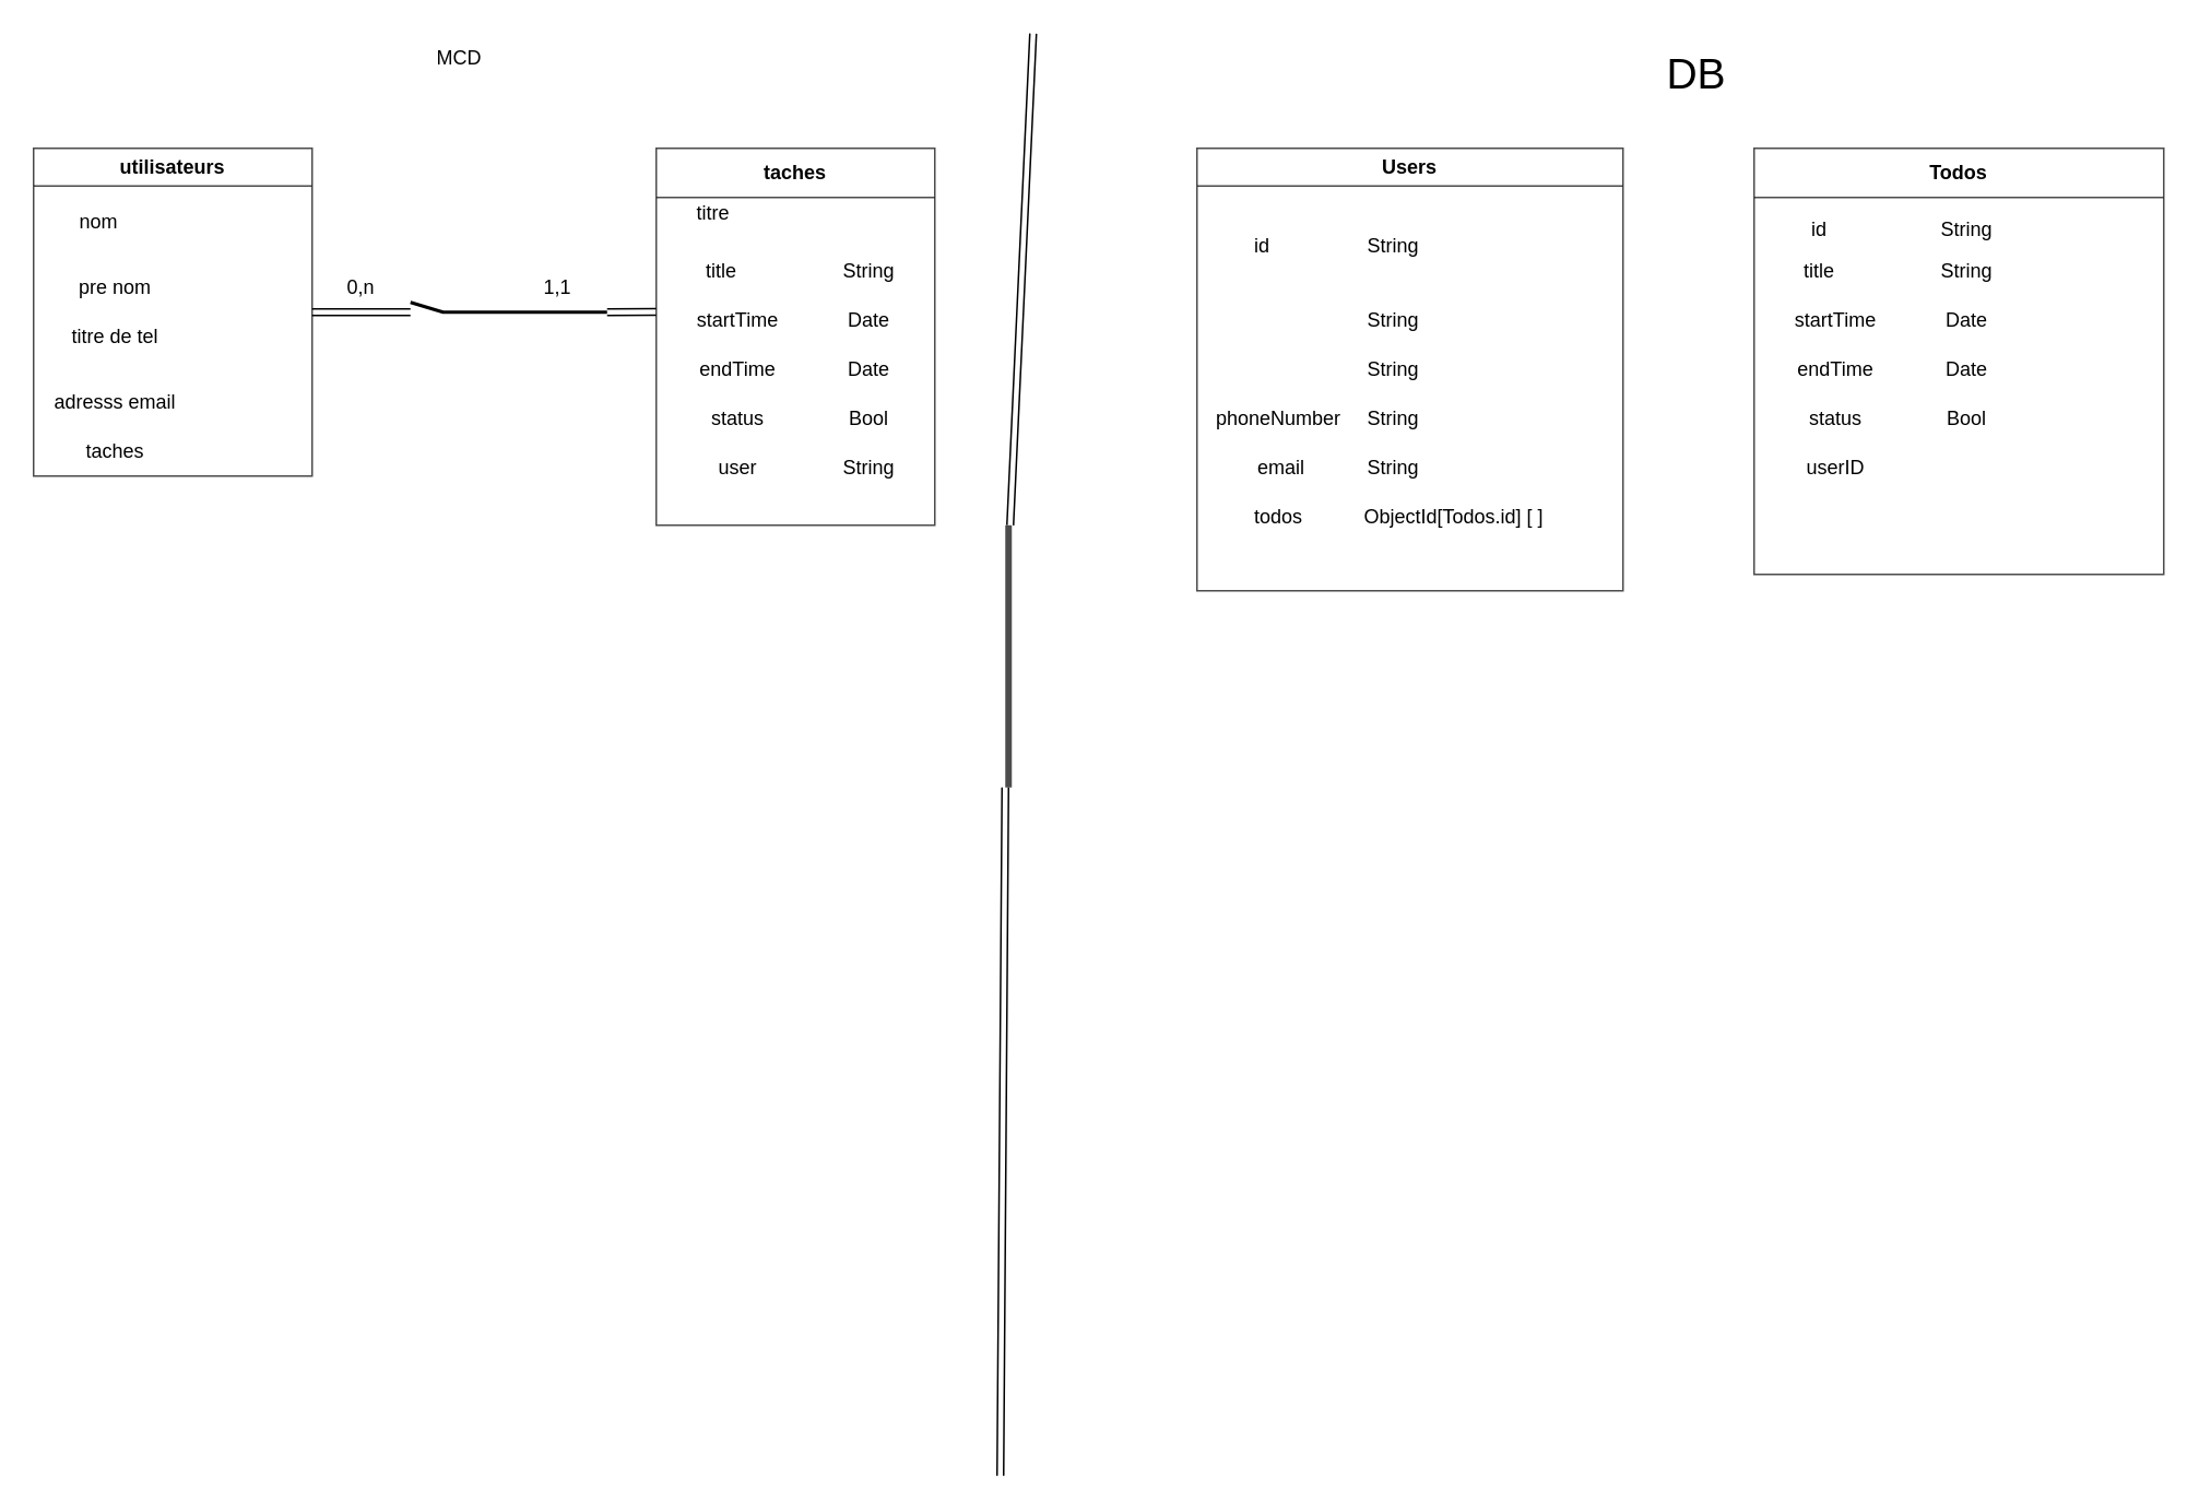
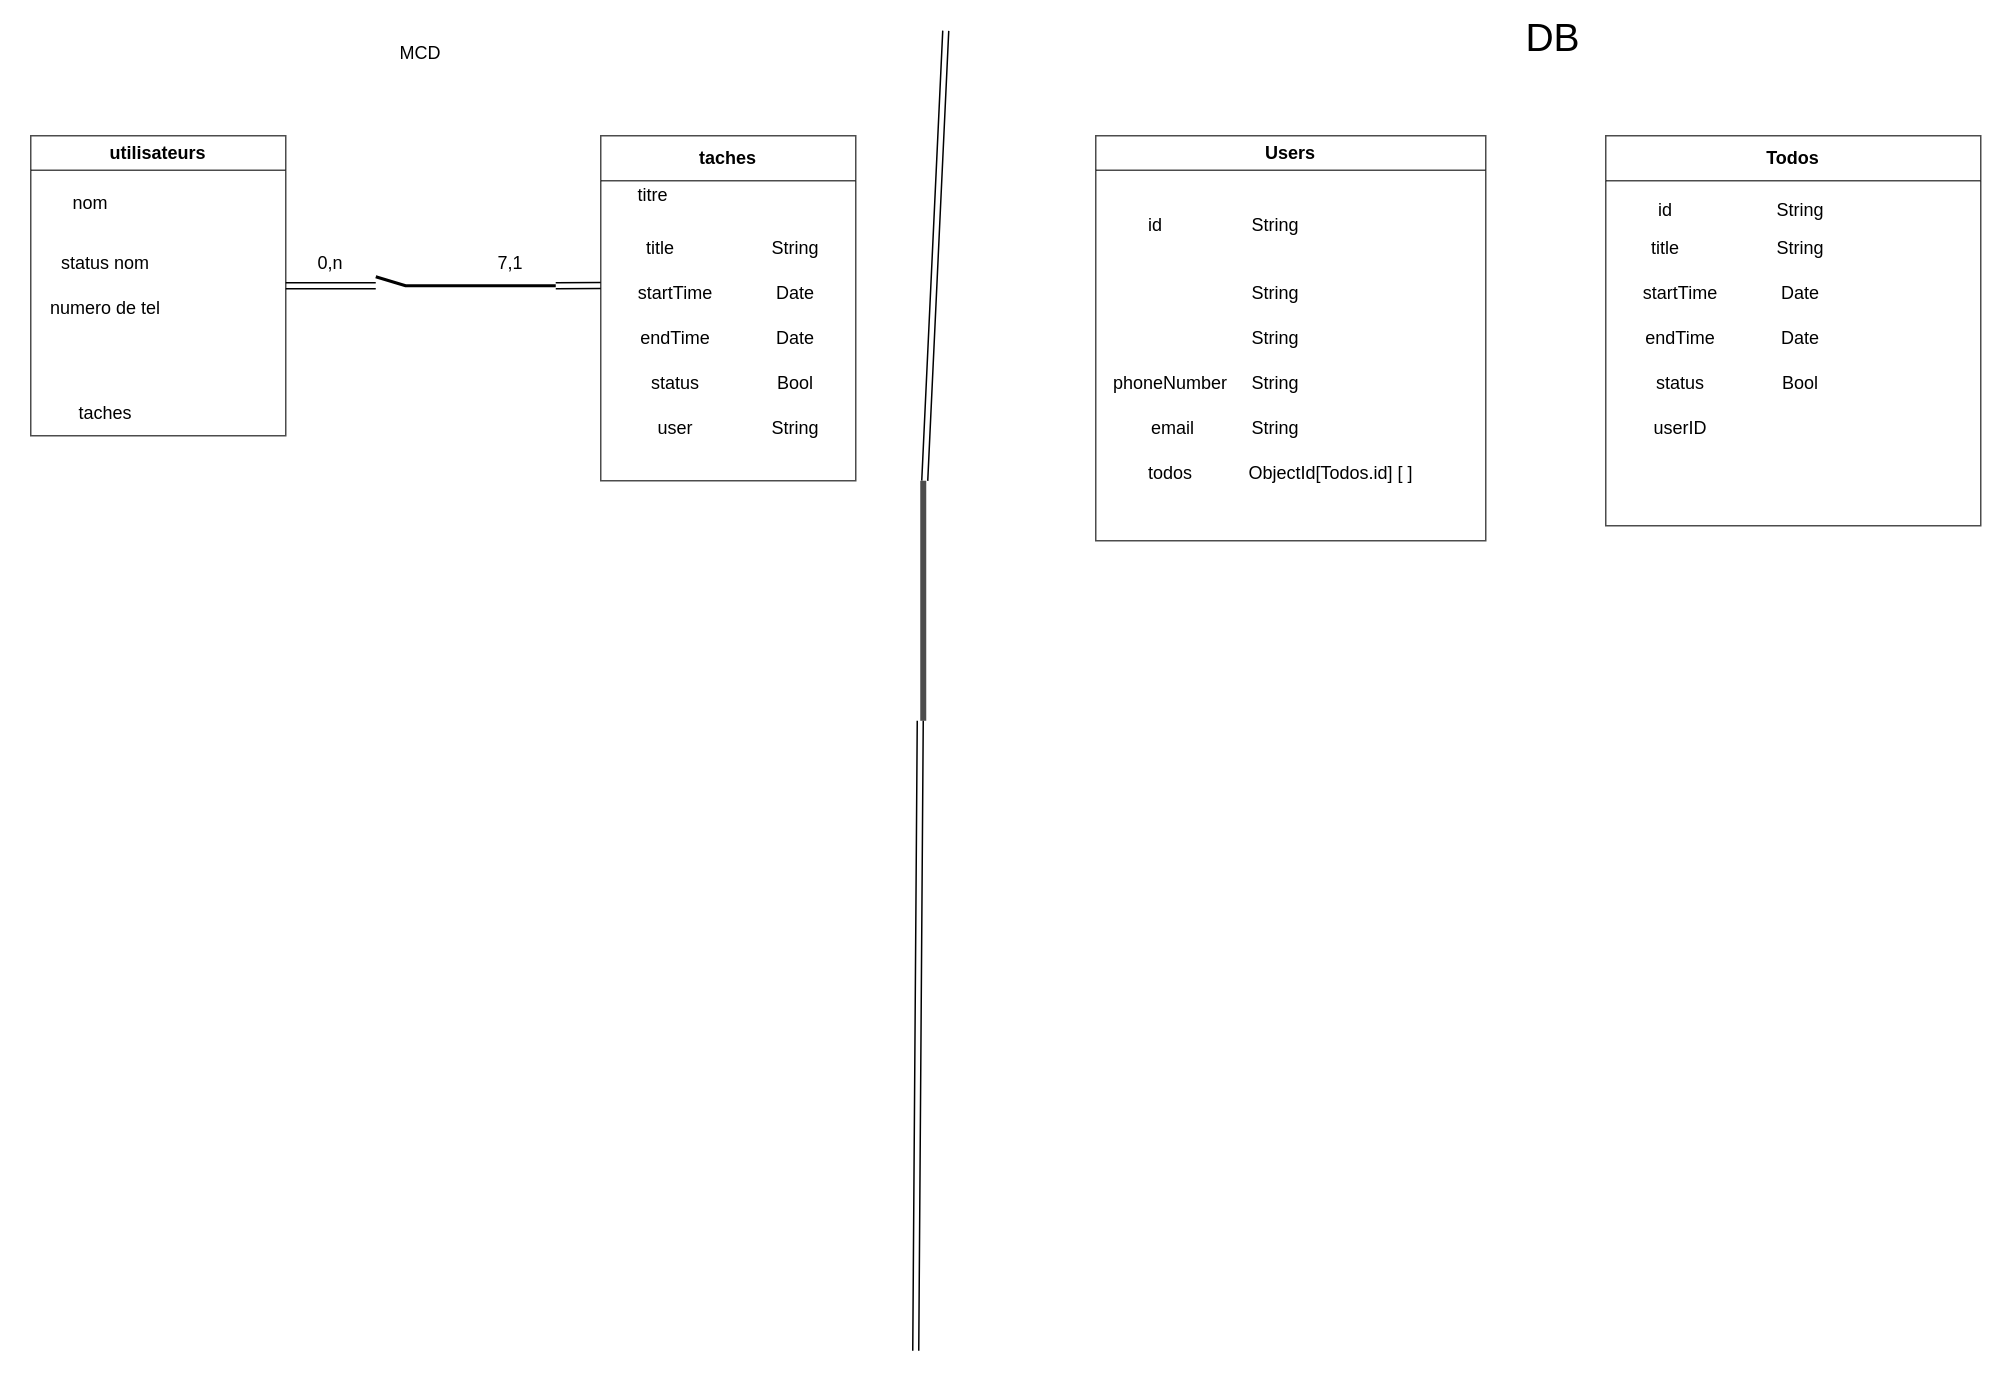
  <mxCell id="0" />
  <mxCell id="1" parent="0" />
  <mxCell id="2" value="Todos" style="swimlane;whiteSpace=wrap;html=1;opacity=70;startSize=30;" vertex="1" parent="1"><mxGeometry x="1070" y="90" width="250" height="260" as="geometry" /></mxCell>
  <mxCell id="3" value="startTime" style="text;html=1;strokeColor=none;fillColor=none;align=center;verticalAlign=middle;whiteSpace=wrap;rounded=0;opacity=70;" vertex="1" parent="2"><mxGeometry x="10" y="90" width="80" height="30" as="geometry" /></mxCell>
  <mxCell id="4" value="status" style="text;html=1;strokeColor=none;fillColor=none;align=center;verticalAlign=middle;whiteSpace=wrap;rounded=0;opacity=70;" vertex="1" parent="2"><mxGeometry x="10" y="150" width="80" height="30" as="geometry" /></mxCell>
  <mxCell id="5" value="endTime" style="text;html=1;strokeColor=none;fillColor=none;align=center;verticalAlign=middle;whiteSpace=wrap;rounded=0;opacity=70;" vertex="1" parent="2"><mxGeometry x="10" y="120" width="80" height="30" as="geometry" /></mxCell>
  <mxCell id="6" value="userID" style="text;html=1;strokeColor=none;fillColor=none;align=center;verticalAlign=middle;whiteSpace=wrap;rounded=0;opacity=70;" vertex="1" parent="2"><mxGeometry x="10" y="180" width="80" height="30" as="geometry" /></mxCell>
  <mxCell id="7" value="title" style="text;html=1;strokeColor=none;fillColor=none;align=center;verticalAlign=middle;whiteSpace=wrap;rounded=0;opacity=70;" vertex="1" parent="2"><mxGeometry x="10" y="60" width="60" height="30" as="geometry" /></mxCell>
  <mxCell id="8" value="String" style="text;html=1;strokeColor=none;fillColor=none;align=center;verticalAlign=middle;whiteSpace=wrap;rounded=0;opacity=70;" vertex="1" parent="2"><mxGeometry x="100" y="60" width="60" height="30" as="geometry" /></mxCell>
  <mxCell id="9" value="Date" style="text;html=1;strokeColor=none;fillColor=none;align=center;verticalAlign=middle;whiteSpace=wrap;rounded=0;opacity=70;" vertex="1" parent="2"><mxGeometry x="100" y="90" width="60" height="30" as="geometry" /></mxCell>
  <mxCell id="10" value="Date" style="text;html=1;strokeColor=none;fillColor=none;align=center;verticalAlign=middle;whiteSpace=wrap;rounded=0;opacity=70;" vertex="1" parent="2"><mxGeometry x="100" y="120" width="60" height="30" as="geometry" /></mxCell>
  <mxCell id="11" value="Bool" style="text;html=1;strokeColor=none;fillColor=none;align=center;verticalAlign=middle;whiteSpace=wrap;rounded=0;opacity=70;" vertex="1" parent="2"><mxGeometry x="100" y="150" width="60" height="30" as="geometry" /></mxCell>
  <mxCell id="12" value="id" style="text;html=1;strokeColor=none;fillColor=none;align=center;verticalAlign=middle;whiteSpace=wrap;rounded=0;opacity=70;" vertex="1" parent="2"><mxGeometry x="10" y="40" width="60" height="20" as="geometry" /></mxCell>
  <mxCell id="13" value="String" style="text;html=1;strokeColor=none;fillColor=none;align=center;verticalAlign=middle;whiteSpace=wrap;rounded=0;opacity=70;" vertex="1" parent="2"><mxGeometry x="100" y="35" width="60" height="30" as="geometry" /></mxCell>
  <mxCell id="14" style="edgeStyle=none;shape=link;html=1;entryX=1;entryY=1;entryDx=0;entryDy=0;startArrow=none;width=1;" edge="1" parent="1" source="28" target="25"><mxGeometry relative="1" as="geometry"><Array as="points"><mxPoint x="270" y="190" /></Array></mxGeometry></mxCell>
  <mxCell id="15" value="utilisateurs" style="swimlane;whiteSpace=wrap;html=1;opacity=70;" vertex="1" parent="1"><mxGeometry x="20" y="90" width="170" height="200" as="geometry" /></mxCell>
  <mxCell id="16" value="nom" style="text;html=1;strokeColor=none;fillColor=none;align=center;verticalAlign=middle;whiteSpace=wrap;rounded=0;opacity=70;" vertex="1" parent="15"><mxGeometry x="10" y="30" width="60" height="30" as="geometry" /></mxCell>
- <mxCell id="17" value="pre nom" style="text;html=1;strokeColor=none;fillColor=none;align=center;verticalAlign=middle;whiteSpace=wrap;rounded=0;opacity=70;" vertex="1" parent="15"><mxGeometry x="10" y="70" width="80" height="30" as="geometry" /></mxCell>
- <mxCell id="18" value="adresss email" style="text;html=1;strokeColor=none;fillColor=none;align=center;verticalAlign=middle;whiteSpace=wrap;rounded=0;opacity=70;" vertex="1" parent="15"><mxGeometry x="10" y="140" width="80" height="30" as="geometry" /></mxCell>
- <mxCell id="19" value="titre de tel" style="text;html=1;strokeColor=none;fillColor=none;align=center;verticalAlign=middle;whiteSpace=wrap;rounded=0;opacity=70;" vertex="1" parent="15"><mxGeometry x="10" y="100" width="80" height="30" as="geometry" /></mxCell>
+ <mxCell id="17" value="status nom" style="text;html=1;strokeColor=none;fillColor=none;align=center;verticalAlign=middle;whiteSpace=wrap;rounded=0;opacity=70;" vertex="1" parent="15"><mxGeometry x="10" y="70" width="80" height="30" as="geometry" /></mxCell>
+ <mxCell id="19" value="numero de tel" style="text;html=1;strokeColor=none;fillColor=none;align=center;verticalAlign=middle;whiteSpace=wrap;rounded=0;opacity=70;" vertex="1" parent="15"><mxGeometry x="10" y="100" width="80" height="30" as="geometry" /></mxCell>
  <mxCell id="20" value="taches" style="text;html=1;strokeColor=none;fillColor=none;align=center;verticalAlign=middle;whiteSpace=wrap;rounded=0;opacity=70;" vertex="1" parent="15"><mxGeometry x="10" y="170" width="80" height="30" as="geometry" /></mxCell>
  <mxCell id="21" style="edgeStyle=none;shape=link;html=1;" edge="1" parent="1" source="23"><mxGeometry relative="1" as="geometry"><mxPoint x="630" y="20" as="targetPoint" /></mxGeometry></mxCell>
  <mxCell id="22" style="edgeStyle=none;shape=link;html=1;" edge="1" parent="1" source="23"><mxGeometry relative="1" as="geometry"><mxPoint x="610" y="900" as="targetPoint" /></mxGeometry></mxCell>
  <mxCell id="23" value="" style="line;strokeWidth=4;direction=south;html=1;perimeter=backbonePerimeter;points=[];outlineConnect=0;opacity=70;" vertex="1" parent="1"><mxGeometry x="610" y="320" width="10" height="160" as="geometry" /></mxCell>
  <mxCell id="24" style="edgeStyle=none;shape=link;html=1;exitX=1;exitY=1;exitDx=0;exitDy=0;fontSize=26;" edge="1" parent="1" source="25"><mxGeometry relative="1" as="geometry"><mxPoint x="400" y="189.81" as="targetPoint" /></mxGeometry></mxCell>
- <mxCell id="25" value="1,1" style="text;html=1;strokeColor=none;fillColor=none;align=center;verticalAlign=middle;whiteSpace=wrap;rounded=0;opacity=70;" vertex="1" parent="1"><mxGeometry x="310" y="160" width="60" height="30" as="geometry" /></mxCell>
+ <mxCell id="25" value="7,1" style="text;html=1;strokeColor=none;fillColor=none;align=center;verticalAlign=middle;whiteSpace=wrap;rounded=0;opacity=70;" vertex="1" parent="1"><mxGeometry x="310" y="160" width="60" height="30" as="geometry" /></mxCell>
  <mxCell id="26" value="" style="edgeStyle=none;shape=link;html=1;entryX=0;entryY=0.5;entryDx=0;entryDy=0;endArrow=none;" edge="1" parent="1" source="15" target="28"><mxGeometry relative="1" as="geometry"><mxPoint x="190" y="190" as="sourcePoint" /><mxPoint x="370" y="190" as="targetPoint" /></mxGeometry></mxCell>
  <mxCell id="27" value="" style="edgeStyle=none;shape=link;html=1;entryX=1;entryY=1;entryDx=0;entryDy=0;endArrow=none;" edge="1" parent="1" source="15" target="28"><mxGeometry relative="1" as="geometry"><mxPoint x="190" y="190" as="sourcePoint" /><mxPoint x="370" y="190" as="targetPoint" /></mxGeometry></mxCell>
  <mxCell id="28" value="0,n" style="text;html=1;strokeColor=none;fillColor=none;align=center;verticalAlign=middle;whiteSpace=wrap;rounded=0;opacity=70;" vertex="1" parent="1"><mxGeometry x="190" y="160" width="60" height="30" as="geometry" /></mxCell>
  <mxCell id="29" value="MCD" style="text;html=1;strokeColor=none;fillColor=none;align=center;verticalAlign=middle;whiteSpace=wrap;rounded=0;opacity=70;" vertex="1" parent="1"><mxGeometry x="240" y="20" width="80" height="30" as="geometry" /></mxCell>
  <mxCell id="30" value="Users" style="swimlane;whiteSpace=wrap;html=1;opacity=70;" vertex="1" parent="1"><mxGeometry x="730" y="90" width="260" height="270" as="geometry" /></mxCell>
  <mxCell id="31" value="&amp;nbsp;email" style="text;html=1;strokeColor=none;fillColor=none;align=center;verticalAlign=middle;whiteSpace=wrap;rounded=0;opacity=70;" vertex="1" parent="30"><mxGeometry x="10" y="180" width="80" height="30" as="geometry" /></mxCell>
  <mxCell id="32" value="phoneNumber" style="text;html=1;strokeColor=none;fillColor=none;align=center;verticalAlign=middle;whiteSpace=wrap;rounded=0;opacity=70;" vertex="1" parent="30"><mxGeometry x="10" y="150" width="80" height="30" as="geometry" /></mxCell>
  <mxCell id="33" value="todos" style="text;html=1;strokeColor=none;fillColor=none;align=center;verticalAlign=middle;whiteSpace=wrap;rounded=0;opacity=70;" vertex="1" parent="30"><mxGeometry x="10" y="210" width="80" height="30" as="geometry" /></mxCell>
  <mxCell id="34" value="String" style="text;html=1;strokeColor=none;fillColor=none;align=center;verticalAlign=middle;whiteSpace=wrap;rounded=0;opacity=70;" vertex="1" parent="30"><mxGeometry x="90" y="90" width="60" height="30" as="geometry" /></mxCell>
  <mxCell id="35" value="String" style="text;html=1;strokeColor=none;fillColor=none;align=center;verticalAlign=middle;whiteSpace=wrap;rounded=0;opacity=70;" vertex="1" parent="30"><mxGeometry x="90" y="120" width="60" height="30" as="geometry" /></mxCell>
  <mxCell id="36" value="String" style="text;html=1;strokeColor=none;fillColor=none;align=center;verticalAlign=middle;whiteSpace=wrap;rounded=0;opacity=70;" vertex="1" parent="30"><mxGeometry x="90" y="150" width="60" height="30" as="geometry" /></mxCell>
  <mxCell id="37" value="String" style="text;html=1;strokeColor=none;fillColor=none;align=center;verticalAlign=middle;whiteSpace=wrap;rounded=0;opacity=70;" vertex="1" parent="30"><mxGeometry x="90" y="180" width="60" height="30" as="geometry" /></mxCell>
  <mxCell id="38" value="ObjectId[Todos.id] [ ]" style="text;html=1;strokeColor=none;fillColor=none;align=center;verticalAlign=middle;whiteSpace=wrap;rounded=0;opacity=70;" vertex="1" parent="30"><mxGeometry x="92" y="210" width="130" height="30" as="geometry" /></mxCell>
  <mxCell id="39" value="id" style="text;html=1;strokeColor=none;fillColor=none;align=center;verticalAlign=middle;whiteSpace=wrap;rounded=0;opacity=70;" vertex="1" parent="30"><mxGeometry x="10" y="50" width="60" height="20" as="geometry" /></mxCell>
  <mxCell id="40" value="String" style="text;html=1;strokeColor=none;fillColor=none;align=center;verticalAlign=middle;whiteSpace=wrap;rounded=0;opacity=70;" vertex="1" parent="30"><mxGeometry x="90" y="45" width="60" height="30" as="geometry" /></mxCell>
- <mxCell id="41" value="&lt;font style=&quot;font-size: 26px;&quot;&gt;DB&lt;/font&gt;" style="text;html=1;strokeColor=none;fillColor=none;align=center;verticalAlign=middle;whiteSpace=wrap;rounded=0;opacity=70;strokeWidth=4;perimeterSpacing=3;" vertex="1" parent="1"><mxGeometry x="980" y="30" width="110" height="30" as="geometry" /></mxCell>
+ <mxCell id="41" value="&lt;font style=&quot;font-size: 26px;&quot;&gt;DB&lt;/font&gt;" style="text;html=1;strokeColor=none;fillColor=none;align=center;verticalAlign=middle;whiteSpace=wrap;rounded=0;opacity=70;strokeWidth=4;perimeterSpacing=3;" vertex="1" parent="1"><mxGeometry x="980" y="10" width="110" height="30" as="geometry" /></mxCell>
  <mxCell id="42" value="taches" style="swimlane;whiteSpace=wrap;html=1;opacity=70;startSize=30;" vertex="1" parent="1"><mxGeometry x="400" y="90" width="170" height="230" as="geometry" /></mxCell>
  <mxCell id="43" value="startTime" style="text;html=1;strokeColor=none;fillColor=none;align=center;verticalAlign=middle;whiteSpace=wrap;rounded=0;opacity=70;" vertex="1" parent="42"><mxGeometry x="10" y="90" width="80" height="30" as="geometry" /></mxCell>
  <mxCell id="44" value="status" style="text;html=1;strokeColor=none;fillColor=none;align=center;verticalAlign=middle;whiteSpace=wrap;rounded=0;opacity=70;" vertex="1" parent="42"><mxGeometry x="10" y="150" width="80" height="30" as="geometry" /></mxCell>
  <mxCell id="45" value="endTime" style="text;html=1;strokeColor=none;fillColor=none;align=center;verticalAlign=middle;whiteSpace=wrap;rounded=0;opacity=70;" vertex="1" parent="42"><mxGeometry x="10" y="120" width="80" height="30" as="geometry" /></mxCell>
  <mxCell id="46" value="user" style="text;html=1;strokeColor=none;fillColor=none;align=center;verticalAlign=middle;whiteSpace=wrap;rounded=0;opacity=70;" vertex="1" parent="42"><mxGeometry x="10" y="180" width="80" height="30" as="geometry" /></mxCell>
  <mxCell id="47" value="title" style="text;html=1;strokeColor=none;fillColor=none;align=center;verticalAlign=middle;whiteSpace=wrap;rounded=0;opacity=70;" vertex="1" parent="42"><mxGeometry x="10" y="60" width="60" height="30" as="geometry" /></mxCell>
  <mxCell id="48" value="String" style="text;html=1;strokeColor=none;fillColor=none;align=center;verticalAlign=middle;whiteSpace=wrap;rounded=0;opacity=70;" vertex="1" parent="42"><mxGeometry x="100" y="60" width="60" height="30" as="geometry" /></mxCell>
  <mxCell id="49" value="Date" style="text;html=1;strokeColor=none;fillColor=none;align=center;verticalAlign=middle;whiteSpace=wrap;rounded=0;opacity=70;" vertex="1" parent="42"><mxGeometry x="100" y="90" width="60" height="30" as="geometry" /></mxCell>
  <mxCell id="50" value="Date" style="text;html=1;strokeColor=none;fillColor=none;align=center;verticalAlign=middle;whiteSpace=wrap;rounded=0;opacity=70;" vertex="1" parent="42"><mxGeometry x="100" y="120" width="60" height="30" as="geometry" /></mxCell>
  <mxCell id="51" value="Bool" style="text;html=1;strokeColor=none;fillColor=none;align=center;verticalAlign=middle;whiteSpace=wrap;rounded=0;opacity=70;" vertex="1" parent="42"><mxGeometry x="100" y="150" width="60" height="30" as="geometry" /></mxCell>
  <mxCell id="52" value="String" style="text;html=1;strokeColor=none;fillColor=none;align=center;verticalAlign=middle;whiteSpace=wrap;rounded=0;opacity=70;" vertex="1" parent="42"><mxGeometry x="100" y="180" width="60" height="30" as="geometry" /></mxCell>
  <mxCell id="53" value="titre" style="text;html=1;strokeColor=none;fillColor=none;align=center;verticalAlign=middle;whiteSpace=wrap;rounded=0;opacity=70;" vertex="1" parent="42"><mxGeometry x="5" y="30" width="60" height="20" as="geometry" /></mxCell>
